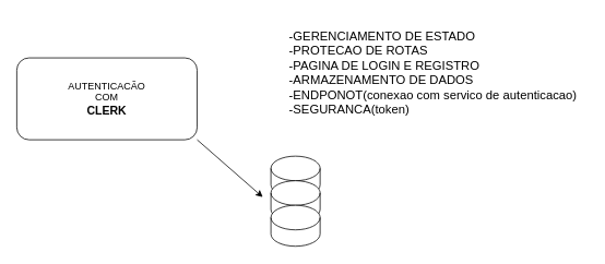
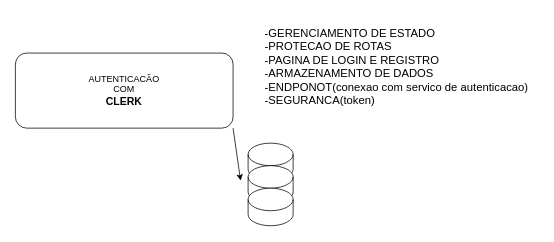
  <mxCell id="0" />
  <mxCell id="1" parent="0" />
  <mxCell id="2" style="edgeStyle=none;html=1;exitX=1;exitY=1;exitDx=0;exitDy=0;" edge="1" parent="1" source="3"><mxGeometry relative="1" as="geometry"><mxPoint x="320" y="240" as="targetPoint" /></mxGeometry></mxCell>
- <mxCell id="3" value="AUTENTICACÃO&lt;br&gt;COM&lt;br&gt;&lt;b&gt;&lt;font style=&quot;font-size: 14px;&quot;&gt;CLERK&lt;/font&gt;&lt;/b&gt;" style="rounded=1;whiteSpace=wrap;html=1;" vertex="1" parent="1"><mxGeometry x="20" y="70" width="220" height="100" as="geometry" /></mxCell>
+ <mxCell id="3" value="AUTENTICACÃO&lt;br&gt;COM&lt;br&gt;&lt;b&gt;&lt;font style=&quot;font-size: 14px;&quot;&gt;CLERK&lt;/font&gt;&lt;/b&gt;" style="rounded=1;whiteSpace=wrap;html=1;" vertex="1" parent="1"><mxGeometry x="20" y="70" width="290" height="100" as="geometry" /></mxCell>
  <mxCell id="4" value="" style="shape=cylinder3;whiteSpace=wrap;html=1;boundedLbl=1;backgroundOutline=1;size=15;" vertex="1" parent="1"><mxGeometry x="330" y="190" width="60" height="50" as="geometry" /></mxCell>
  <mxCell id="5" value="" style="shape=cylinder3;whiteSpace=wrap;html=1;boundedLbl=1;backgroundOutline=1;size=15;" vertex="1" parent="1"><mxGeometry x="330" y="220" width="60" height="50" as="geometry" /></mxCell>
  <mxCell id="6" value="" style="shape=cylinder3;whiteSpace=wrap;html=1;boundedLbl=1;backgroundOutline=1;size=15;" vertex="1" parent="1"><mxGeometry x="330" y="250" width="60" height="50" as="geometry" /></mxCell>
  <mxCell id="7" value="&lt;div style=&quot;text-align: justify; font-size: 15px;&quot;&gt;&lt;span style=&quot;background-color: initial;&quot;&gt;&lt;font style=&quot;font-size: 15px;&quot;&gt;-GERENCIAMENTO DE ESTADO&lt;/font&gt;&lt;/span&gt;&lt;/div&gt;&lt;div style=&quot;text-align: justify; font-size: 15px;&quot;&gt;&lt;span style=&quot;background-color: initial;&quot;&gt;&lt;font style=&quot;font-size: 15px;&quot;&gt;-PROTECAO DE ROTAS&lt;/font&gt;&lt;/span&gt;&lt;/div&gt;&lt;div style=&quot;text-align: justify; font-size: 15px;&quot;&gt;&lt;font style=&quot;font-size: 15px;&quot;&gt;-PAGINA DE LOGIN E REGISTRO&lt;/font&gt;&lt;/div&gt;&lt;div style=&quot;text-align: justify; font-size: 15px;&quot;&gt;&lt;font style=&quot;font-size: 15px;&quot;&gt;-ARMAZENAMENTO DE DADOS&lt;/font&gt;&lt;/div&gt;&lt;div style=&quot;text-align: justify; font-size: 15px;&quot;&gt;&lt;font style=&quot;font-size: 15px;&quot;&gt;-ENDPONOT(conexao com servico de autenticacao)&lt;/font&gt;&lt;/div&gt;&lt;div style=&quot;text-align: justify; font-size: 15px;&quot;&gt;&lt;font style=&quot;font-size: 15px;&quot;&gt;-SEGURANCA(token)&lt;/font&gt;&lt;/div&gt;" style="text;html=1;strokeColor=none;fillColor=none;align=center;verticalAlign=middle;whiteSpace=wrap;rounded=0;" vertex="1" parent="1"><mxGeometry x="340" y="20" width="376" height="135" as="geometry" /></mxCell>
